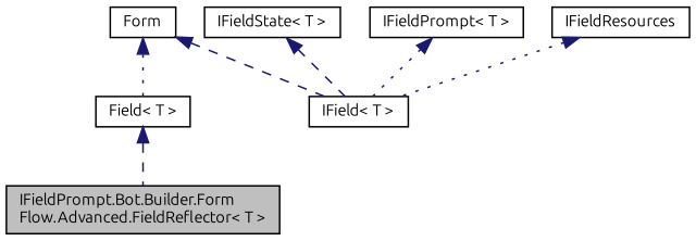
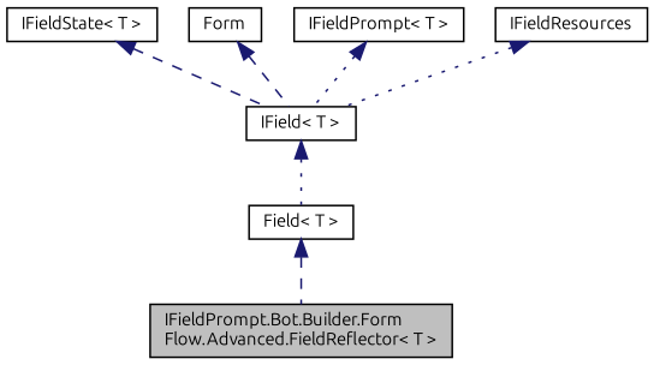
  digraph {
    fontname=Ubuntu
    node [color=black fillcolor=white fontname=Ubuntu fontsize=10 shape=record style=filled]
    edge [color=midnightblue dir=back fontname=Ubuntu fontsize=10 labelfontname=Helvetica labelfontsize=10 style=dashed]
    n1 [fillcolor=grey75 fontcolor=black height=0.2 label="IFieldPrompt.Bot.Builder.Form\lFlow.Advanced.FieldReflector\< T \>" width=0.4]
    n2 [height=0.2 label="Field\< T \>" width=0.4]
    n3 [height=0.2 label="IField\< T \>" width=0.4]
    n4 [height=0.2 label="IFieldState\< T \>" width=0.4]
    n5 [height=0.2 label=Form width=0.4]
    n6 [height=0.2 label="IFieldPrompt\< T \>" width=0.4]
    n7 [height=0.2 label=IFieldResources width=0.4]
    n2 -> n1
-   n5 -> n2 [style=dotted]
+   n3 -> n2 [style=dotted]
    n4 -> n3
    n5 -> n3
    n6 -> n3 [style=dotted]
    n7 -> n3 [style=dotted]
  }
